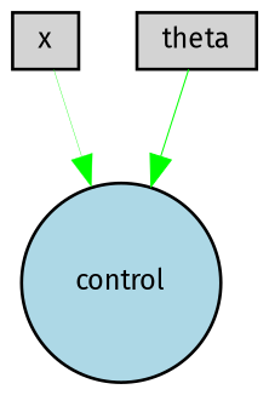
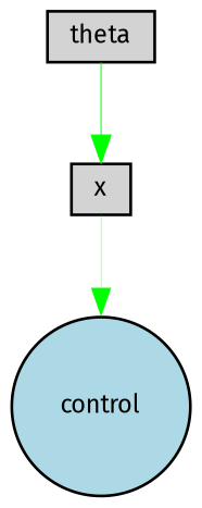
  digraph {
    fontname="Fira Sans"
    node [fillcolor=lightgray fontname="Fira Sans" fontsize=9 shape=box style=filled]
    edge [color=green fontname="Fira Sans" style=solid]
    x [height=0.2 width=0.2]
    control [fillcolor=lightblue height=0.2 shape=circle width=0.2]
    theta [height=0.2 width=0.2]
    x -> control [penwidth=0.12811924063681246]
-   theta -> control [penwidth=0.38444751387916265]
+   theta -> x [penwidth=0.38444751387916265]
  }
